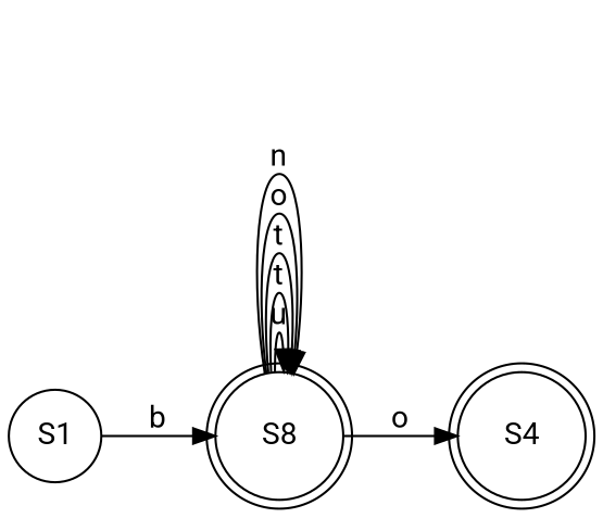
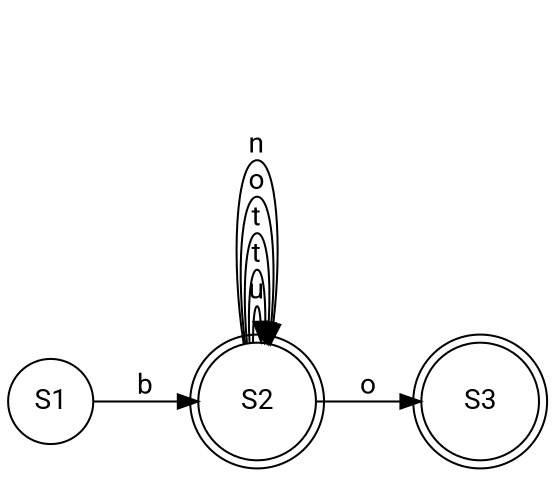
  digraph {
    fontname=Roboto
    rankdir=LR
    node [fontname=Roboto shape=doublecircle]
    edge [fontname=Roboto]
-   S2 [label=S8]
-   S3 [label=S4]
+   S2
+   S3
    S1 [shape=circle]
    S2 -> S2 [label=" u "]
    S2 -> S2 [label=" t "]
    S2 -> S2 [label=" t "]
    S2 -> S2 [label=" o "]
    S2 -> S2 [label=" n "]
    S2 -> S3 [label=" o "]
    S1 -> S2 [label=" b "]
  }
